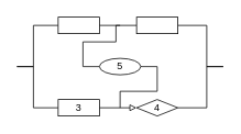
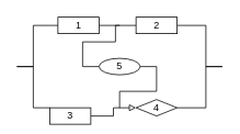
  <mxCell id="0" />
  <mxCell id="1" parent="0" />
  <mxCell id="2" style="edgeStyle=orthogonalEdgeStyle;rounded=0;orthogonalLoop=1;jettySize=auto;html=1;startArrow=none;startFill=0;endArrow=none;endFill=0;strokeWidth=1;" edge="1" parent="1" source="5"><mxGeometry relative="1" as="geometry"><mxPoint x="20" y="80" as="targetPoint" /><Array as="points"><mxPoint x="40" y="30" /><mxPoint x="40" y="80" /></Array></mxGeometry></mxCell>
  <mxCell id="3" style="edgeStyle=orthogonalEdgeStyle;rounded=0;orthogonalLoop=1;jettySize=auto;html=1;entryX=0;entryY=0.5;entryDx=0;entryDy=0;startArrow=none;startFill=0;endArrow=none;endFill=0;strokeWidth=1;" edge="1" parent="1" source="5" target="7"><mxGeometry relative="1" as="geometry" /></mxCell>
  <mxCell id="4" style="edgeStyle=orthogonalEdgeStyle;rounded=0;orthogonalLoop=1;jettySize=auto;html=1;entryX=0;entryY=0.5;entryDx=0;entryDy=0;startArrow=none;startFill=0;endArrow=none;endFill=0;strokeWidth=1;" edge="1" parent="1" target="14"><mxGeometry relative="1" as="geometry"><mxPoint x="145" y="30" as="sourcePoint" /><Array as="points"><mxPoint x="140" y="30" /><mxPoint x="140" y="50" /><mxPoint x="100" y="50" /><mxPoint x="100" y="80" /></Array></mxGeometry></mxCell>
  <mxCell id="5" value="" style="rounded=0;whiteSpace=wrap;html=1;" vertex="1" parent="1"><mxGeometry x="70" y="20" width="50" height="20" as="geometry" /></mxCell>
  <mxCell id="6" style="edgeStyle=orthogonalEdgeStyle;rounded=0;orthogonalLoop=1;jettySize=auto;html=1;startArrow=none;startFill=0;endArrow=none;endFill=0;strokeWidth=1;" edge="1" parent="1" source="7"><mxGeometry relative="1" as="geometry"><mxPoint x="270" y="80" as="targetPoint" /><Array as="points"><mxPoint x="250" y="30" /><mxPoint x="250" y="80" /><mxPoint x="270" y="80" /></Array></mxGeometry></mxCell>
  <mxCell id="7" value="" style="rounded=0;whiteSpace=wrap;html=1;" vertex="1" parent="1"><mxGeometry x="165" y="20" width="50" height="20" as="geometry" /></mxCell>
  <mxCell id="8" style="edgeStyle=orthogonalEdgeStyle;rounded=0;orthogonalLoop=1;jettySize=auto;html=1;startArrow=none;startFill=0;endArrow=none;endFill=0;strokeWidth=1;" edge="1" parent="1" source="10"><mxGeometry relative="1" as="geometry"><mxPoint x="20" y="80" as="targetPoint" /><Array as="points"><mxPoint x="40" y="130" /><mxPoint x="40" y="80" /></Array></mxGeometry></mxCell>
  <mxCell id="9" style="edgeStyle=orthogonalEdgeStyle;rounded=0;orthogonalLoop=1;jettySize=auto;html=1;entryX=0;entryY=0.5;entryDx=0;entryDy=0;startArrow=none;startFill=0;endArrow=block;endFill=0;strokeWidth=1;" edge="1" parent="1" source="10" target="12"><mxGeometry relative="1" as="geometry" /></mxCell>
- <mxCell id="10" value="3" style="rounded=0;whiteSpace=wrap;html=1;" vertex="1" parent="1"><mxGeometry x="70" y="120" width="50" height="20" as="geometry" /></mxCell>
+ <mxCell id="10" value="3" style="rounded=0;whiteSpace=wrap;html=1;" vertex="1" parent="1"><mxGeometry x="60" y="130" width="50" height="20" as="geometry" /></mxCell>
  <mxCell id="11" style="edgeStyle=orthogonalEdgeStyle;rounded=0;orthogonalLoop=1;jettySize=auto;html=1;startArrow=none;startFill=0;endArrow=none;endFill=0;strokeWidth=1;" edge="1" parent="1" source="12"><mxGeometry relative="1" as="geometry"><mxPoint x="270" y="80" as="targetPoint" /><Array as="points"><mxPoint x="250" y="130" /><mxPoint x="250" y="80" /></Array></mxGeometry></mxCell>
  <mxCell id="12" value="4" style="rhombus;whiteSpace=wrap;html=1;" vertex="1" parent="1"><mxGeometry x="165" y="120" width="50" height="20" as="geometry" /></mxCell>
  <mxCell id="13" style="edgeStyle=orthogonalEdgeStyle;rounded=0;orthogonalLoop=1;jettySize=auto;html=1;startArrow=none;startFill=0;endArrow=none;endFill=0;strokeWidth=1;" edge="1" parent="1" source="14"><mxGeometry relative="1" as="geometry"><mxPoint x="145" y="130" as="targetPoint" /><Array as="points"><mxPoint x="190" y="80" /><mxPoint x="190" y="110" /><mxPoint x="145" y="110" /></Array></mxGeometry></mxCell>
  <mxCell id="14" value="5" style="ellipse;whiteSpace=wrap;html=1;" vertex="1" parent="1"><mxGeometry x="120" y="70" width="50" height="20" as="geometry" /></mxCell>
+ <mxCell id="15" value="1" style="text;html=1;align=center;verticalAlign=middle;resizable=0;points=[];autosize=1;" vertex="1" parent="1"><mxGeometry x="85" y="20" width="20" height="20" as="geometry" /></mxCell>
+ <mxCell id="16" value="2" style="text;html=1;align=center;verticalAlign=middle;resizable=0;points=[];autosize=1;" vertex="1" parent="1"><mxGeometry x="180" y="20" width="20" height="20" as="geometry" /></mxCell>
